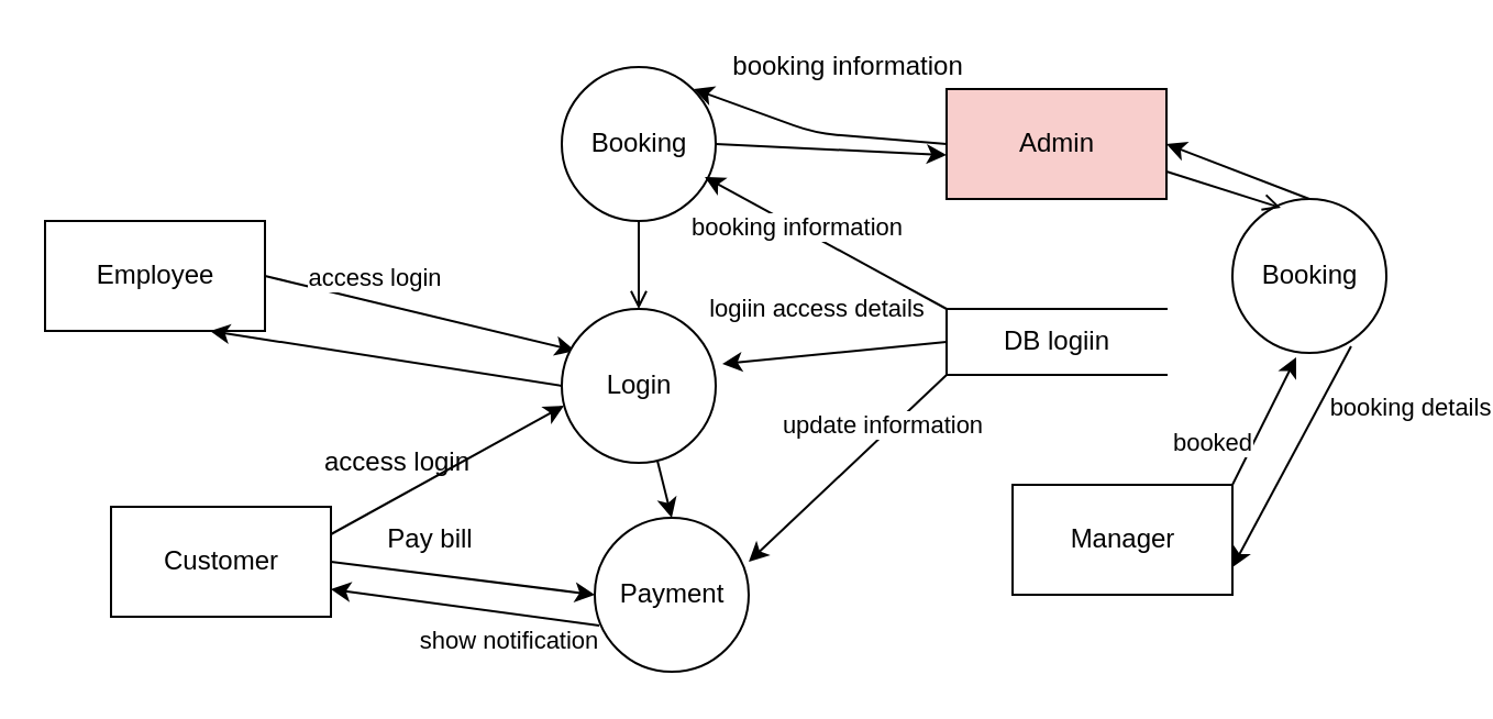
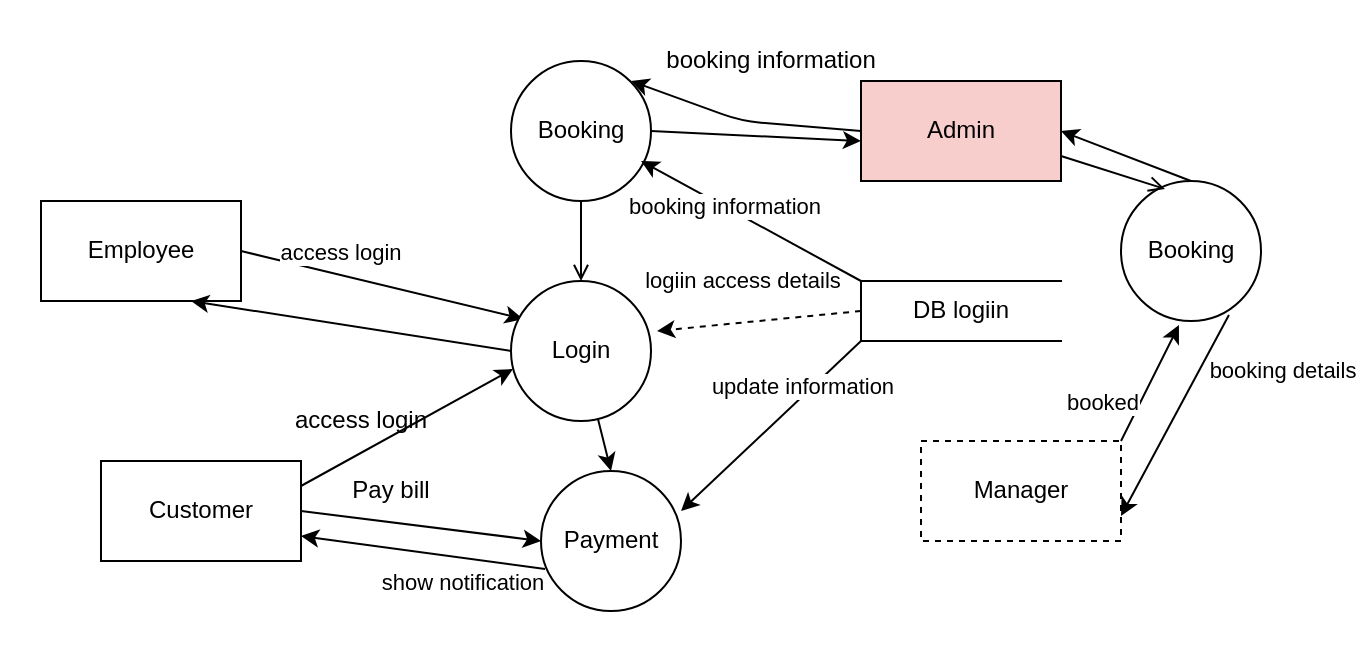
  <mxCell id="0" />
  <mxCell id="1" parent="0" />
  <mxCell id="2" value="Booking" style="shape=ellipse;html=1;dashed=0;whitespace=wrap;aspect=fixed;perimeter=ellipsePerimeter;" vertex="1" parent="1"><mxGeometry x="255" y="30" width="70" height="70" as="geometry" /></mxCell>
  <mxCell id="3" value="" style="edgeStyle=none;rounded=0;orthogonalLoop=1;jettySize=auto;html=1;entryX=0.086;entryY=0.271;entryDx=0;entryDy=0;entryPerimeter=0;exitX=1;exitY=0.5;exitDx=0;exitDy=0;" edge="1" parent="1" source="5" target="11"><mxGeometry relative="1" as="geometry"><mxPoint x="190" y="125" as="targetPoint" /></mxGeometry></mxCell>
  <mxCell id="4" value="access login" style="edgeLabel;html=1;align=center;verticalAlign=middle;resizable=0;points=[];" vertex="1" connectable="0" parent="3"><mxGeometry x="-0.401" y="3" relative="1" as="geometry"><mxPoint x="7" y="-7" as="offset" /></mxGeometry></mxCell>
  <mxCell id="5" value="Employee" style="html=1;dashed=0;whitespace=wrap;" vertex="1" parent="1"><mxGeometry x="20" y="100" width="100" height="50" as="geometry" /></mxCell>
  <mxCell id="6" value="Admin" style="html=1;dashed=0;whitespace=wrap;fillColor=#f8cecc;" vertex="1" parent="1"><mxGeometry x="430" y="40" width="100" height="50" as="geometry" /></mxCell>
  <mxCell id="7" value="Customer" style="html=1;dashed=0;whitespace=wrap;" vertex="1" parent="1"><mxGeometry x="50" y="230" width="100" height="50" as="geometry" /></mxCell>
- <mxCell id="8" value="Manager" style="html=1;dashed=0;whitespace=wrap;" vertex="1" parent="1"><mxGeometry x="460" y="220" width="100" height="50" as="geometry" /></mxCell>
+ <mxCell id="8" value="Manager" style="html=1;dashed=1;whitespace=wrap;" vertex="1" parent="1"><mxGeometry x="460" y="220" width="100" height="50" as="geometry" /></mxCell>
  <mxCell id="9" value="" style="edgeStyle=none;rounded=0;orthogonalLoop=1;jettySize=auto;html=1;entryX=0.5;entryY=1;entryDx=0;entryDy=0;exitX=0.5;exitY=0;exitDx=0;exitDy=0;startArrow=open;startFill=0;endArrow=none;endFill=0;" edge="1" parent="1" source="11" target="2"><mxGeometry relative="1" as="geometry" /></mxCell>
  <mxCell id="10" value="" style="edgeStyle=none;rounded=0;orthogonalLoop=1;jettySize=auto;html=1;entryX=0.5;entryY=0;entryDx=0;entryDy=0;" edge="1" parent="1" source="11" target="12"><mxGeometry relative="1" as="geometry" /></mxCell>
  <mxCell id="11" value="Login" style="shape=ellipse;html=1;dashed=0;whitespace=wrap;aspect=fixed;perimeter=ellipsePerimeter;" vertex="1" parent="1"><mxGeometry x="255" y="140" width="70" height="70" as="geometry" /></mxCell>
  <mxCell id="12" value="Payment" style="shape=ellipse;html=1;dashed=0;whitespace=wrap;aspect=fixed;perimeter=ellipsePerimeter;" vertex="1" parent="1"><mxGeometry x="270" y="235" width="70" height="70" as="geometry" /></mxCell>
  <mxCell id="13" value="DB logiin" style="html=1;dashed=0;whitespace=wrap;shape=partialRectangle;right=0;" vertex="1" parent="1"><mxGeometry x="430" y="140" width="100" height="30" as="geometry" /></mxCell>
- <mxCell id="14" value="" style="endArrow=classic;html=1;exitX=0;exitY=0.5;exitDx=0;exitDy=0;entryX=1.043;entryY=0.357;entryDx=0;entryDy=0;entryPerimeter=0;exitPerimeter=0;" edge="1" parent="1" source="13" target="11"><mxGeometry width="50" height="50" relative="1" as="geometry"><mxPoint x="370" y="160" as="sourcePoint" /><mxPoint x="420" y="110" as="targetPoint" /></mxGeometry></mxCell>
+ <mxCell id="14" value="" style="endArrow=classic;html=1;exitX=0;exitY=0.5;exitDx=0;exitDy=0;entryX=1.043;entryY=0.357;entryDx=0;entryDy=0;entryPerimeter=0;exitPerimeter=0;dashed=1;" edge="1" parent="1" source="13" target="11"><mxGeometry width="50" height="50" relative="1" as="geometry"><mxPoint x="370" y="160" as="sourcePoint" /><mxPoint x="420" y="110" as="targetPoint" /></mxGeometry></mxCell>
  <mxCell id="15" value="logiin access details" style="edgeLabel;html=1;align=center;verticalAlign=middle;resizable=0;points=[];" vertex="1" connectable="0" parent="14"><mxGeometry x="-0.445" y="3" relative="1" as="geometry"><mxPoint x="-32" y="-21" as="offset" /></mxGeometry></mxCell>
  <mxCell id="16" value="" style="endArrow=classic;html=1;exitX=0;exitY=0;exitDx=0;exitDy=0;entryX=0.929;entryY=0.714;entryDx=0;entryDy=0;entryPerimeter=0;" edge="1" parent="1" source="13" target="2"><mxGeometry width="50" height="50" relative="1" as="geometry"><mxPoint x="401.99" y="55.01" as="sourcePoint" /><mxPoint x="320" y="80" as="targetPoint" /></mxGeometry></mxCell>
  <mxCell id="17" value="booking information" style="edgeLabel;html=1;align=center;verticalAlign=middle;resizable=0;points=[];" vertex="1" connectable="0" parent="16"><mxGeometry x="0.25" y="1" relative="1" as="geometry"><mxPoint y="-1" as="offset" /></mxGeometry></mxCell>
  <mxCell id="18" value="" style="endArrow=classic;html=1;exitX=0;exitY=1;exitDx=0;exitDy=0;exitPerimeter=0;entryX=1;entryY=0.286;entryDx=0;entryDy=0;entryPerimeter=0;" edge="1" parent="1" source="13" target="12"><mxGeometry width="50" height="50" relative="1" as="geometry"><mxPoint x="445" y="170" as="sourcePoint" /><mxPoint x="315" y="255" as="targetPoint" /></mxGeometry></mxCell>
  <mxCell id="19" value="update information" style="edgeLabel;html=1;align=center;verticalAlign=middle;resizable=0;points=[];" vertex="1" connectable="0" parent="18"><mxGeometry x="-0.405" y="-4" relative="1" as="geometry"><mxPoint as="offset" /></mxGeometry></mxCell>
  <mxCell id="20" value="" style="endArrow=classic;html=1;exitX=0;exitY=0.5;exitDx=0;exitDy=0;entryX=1.043;entryY=0.357;entryDx=0;entryDy=0;entryPerimeter=0;" edge="1" parent="1" source="6"><mxGeometry width="50" height="50" relative="1" as="geometry"><mxPoint x="401.99" y="20.01" as="sourcePoint" /><mxPoint x="315" y="40" as="targetPoint" /><Array as="points"><mxPoint x="370" y="60" /></Array></mxGeometry></mxCell>
  <mxCell id="21" value="" style="endArrow=classic;html=1;entryX=0;entryY=0.5;entryDx=0;entryDy=0;exitX=1;exitY=0.5;exitDx=0;exitDy=0;" edge="1" parent="1" source="7" target="12"><mxGeometry width="50" height="50" relative="1" as="geometry"><mxPoint x="0" y="360" as="sourcePoint" /><mxPoint x="130" y="254.99" as="targetPoint" /></mxGeometry></mxCell>
  <mxCell id="22" value="Pay bill" style="text;html=1;align=center;verticalAlign=middle;resizable=0;points=[];autosize=1;strokeColor=none;" vertex="1" parent="1"><mxGeometry x="170" y="235" width="50" height="20" as="geometry" /></mxCell>
  <mxCell id="23" value="" style="endArrow=classic;html=1;exitX=1;exitY=0.25;exitDx=0;exitDy=0;entryX=0.014;entryY=0.629;entryDx=0;entryDy=0;entryPerimeter=0;" edge="1" parent="1" source="7" target="11"><mxGeometry width="50" height="50" relative="1" as="geometry"><mxPoint x="213.49" y="180" as="sourcePoint" /><mxPoint x="250" y="170" as="targetPoint" /></mxGeometry></mxCell>
  <mxCell id="24" value="access login" style="text;html=1;align=center;verticalAlign=middle;resizable=0;points=[];autosize=1;strokeColor=none;" vertex="1" parent="1"><mxGeometry x="140" y="200" width="80" height="20" as="geometry" /></mxCell>
  <mxCell id="25" value="booking information" style="text;html=1;align=center;verticalAlign=middle;resizable=0;points=[];autosize=1;strokeColor=none;" vertex="1" parent="1"><mxGeometry x="325" y="20" width="120" height="20" as="geometry" /></mxCell>
  <mxCell id="26" value="Booking" style="shape=ellipse;html=1;dashed=0;whitespace=wrap;aspect=fixed;perimeter=ellipsePerimeter;" vertex="1" parent="1"><mxGeometry x="560" y="90" width="70" height="70" as="geometry" /></mxCell>
  <mxCell id="27" value="" style="endArrow=classic;html=1;entryX=0.414;entryY=1.029;entryDx=0;entryDy=0;exitX=1;exitY=0;exitDx=0;exitDy=0;entryPerimeter=0;" edge="1" parent="1" source="8" target="26"><mxGeometry width="50" height="50" relative="1" as="geometry"><mxPoint x="560" y="230" as="sourcePoint" /><mxPoint x="720" y="230" as="targetPoint" /></mxGeometry></mxCell>
  <mxCell id="28" value="booked&lt;span style=&quot;color: rgba(0 , 0 , 0 , 0) ; font-family: monospace ; font-size: 0px ; background-color: rgb(248 , 249 , 250)&quot;&gt;%3CmxGraphModel%3E%3Croot%3E%3CmxCell%20id%3D%220%22%2F%3E%3CmxCell%20id%3D%221%22%20parent%3D%220%22%2F%3E%3CmxCell%20id%3D%222%22%20value%3D%22%22%20style%3D%22endArrow%3Dclassic%3Bhtml%3D1%3BentryX%3D0%3BentryY%3D0.5%3BentryDx%3D0%3BentryDy%3D0%3BexitX%3D1%3BexitY%3D0.5%3BexitDx%3D0%3BexitDy%3D0%3B%22%20edge%3D%221%22%20parent%3D%221%22%3E%3CmxGeometry%20width%3D%2250%22%20height%3D%2250%22%20relative%3D%221%22%20as%3D%22geometry%22%3E%3CmxPoint%20x%3D%22220%22%20y%3D%22265%22%20as%3D%22sourcePoint%22%2F%3E%3CmxPoint%20x%3D%22380%22%20y%3D%22265%22%20as%3D%22targetPoint%22%2F%3E%3C%2FmxGeometry%3E%3C%2FmxCell%3E%3C%2Froot%3E%3C%2FmxGraphModel%3E&lt;/span&gt;" style="edgeLabel;html=1;align=center;verticalAlign=middle;resizable=0;points=[];" vertex="1" connectable="0" parent="27"><mxGeometry x="-0.351" relative="1" as="geometry"><mxPoint x="-19" y="-1" as="offset" /></mxGeometry></mxCell>
  <mxCell id="29" value="" style="endArrow=classic;html=1;entryX=1;entryY=0.75;entryDx=0;entryDy=0;exitX=0.771;exitY=0.957;exitDx=0;exitDy=0;exitPerimeter=0;" edge="1" parent="1" source="26" target="8"><mxGeometry width="50" height="50" relative="1" as="geometry"><mxPoint x="510" y="190" as="sourcePoint" /><mxPoint x="670" y="190" as="targetPoint" /></mxGeometry></mxCell>
  <mxCell id="30" value="booking details" style="edgeLabel;html=1;align=center;verticalAlign=middle;resizable=0;points=[];" vertex="1" connectable="0" parent="29"><mxGeometry x="-0.468" y="3" relative="1" as="geometry"><mxPoint x="38" as="offset" /></mxGeometry></mxCell>
  <mxCell id="31" value="" style="endArrow=classic;html=1;entryX=0;entryY=0.6;entryDx=0;entryDy=0;exitX=1;exitY=0.5;exitDx=0;exitDy=0;entryPerimeter=0;" edge="1" parent="1" source="2" target="6"><mxGeometry width="50" height="50" relative="1" as="geometry"><mxPoint x="330" y="65" as="sourcePoint" /><mxPoint x="485" y="64.5" as="targetPoint" /></mxGeometry></mxCell>
  <mxCell id="32" value="" style="endArrow=classic;html=1;entryX=0.75;entryY=1;entryDx=0;entryDy=0;exitX=0;exitY=0.5;exitDx=0;exitDy=0;" edge="1" parent="1" source="11" target="5"><mxGeometry width="50" height="50" relative="1" as="geometry"><mxPoint x="150" y="295" as="sourcePoint" /><mxPoint x="310" y="295" as="targetPoint" /></mxGeometry></mxCell>
  <mxCell id="33" value="" style="endArrow=classic;html=1;entryX=1;entryY=0.75;entryDx=0;entryDy=0;exitX=0.029;exitY=0.7;exitDx=0;exitDy=0;exitPerimeter=0;" edge="1" parent="1" source="12" target="7"><mxGeometry width="50" height="50" relative="1" as="geometry"><mxPoint x="270" y="270" as="sourcePoint" /><mxPoint x="110" y="263.53" as="targetPoint" /></mxGeometry></mxCell>
  <mxCell id="34" value="show notification" style="edgeLabel;html=1;align=center;verticalAlign=middle;resizable=0;points=[];" vertex="1" connectable="0" parent="33"><mxGeometry x="-0.426" y="3" relative="1" as="geometry"><mxPoint x="-6" y="8" as="offset" /></mxGeometry></mxCell>
  <mxCell id="35" value="" style="endArrow=classic;html=1;exitX=0.5;exitY=0;exitDx=0;exitDy=0;entryX=1;entryY=0.5;entryDx=0;entryDy=0;" edge="1" parent="1" source="26" target="6"><mxGeometry width="50" height="50" relative="1" as="geometry"><mxPoint x="660" y="240" as="sourcePoint" /><mxPoint x="690" y="130" as="targetPoint" /></mxGeometry></mxCell>
  <mxCell id="36" value="" style="endArrow=none;html=1;exitX=0.314;exitY=0.057;exitDx=0;exitDy=0;entryX=1;entryY=0.75;entryDx=0;entryDy=0;exitPerimeter=0;startArrow=open;startFill=0;endFill=0;" edge="1" parent="1" source="26" target="6"><mxGeometry width="50" height="50" relative="1" as="geometry"><mxPoint x="605" y="100" as="sourcePoint" /><mxPoint x="540" y="75" as="targetPoint" /></mxGeometry></mxCell>
